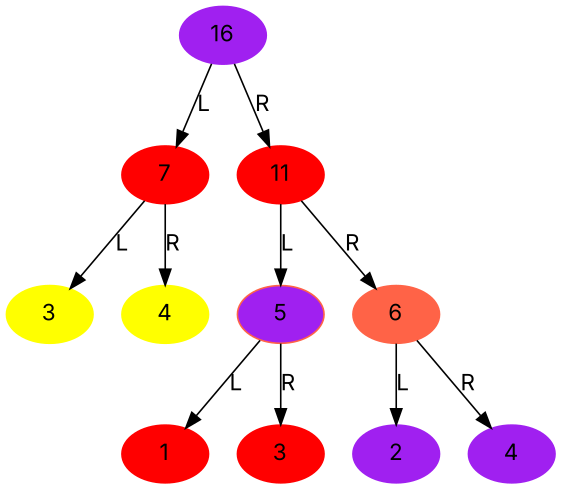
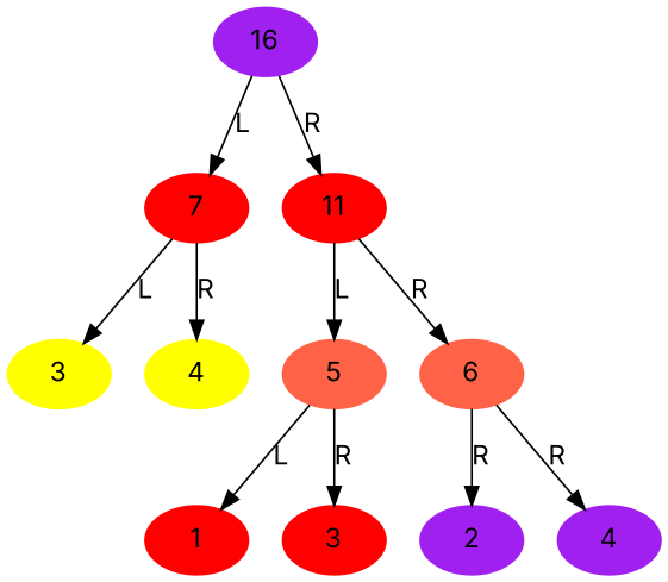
  digraph {
    fontname=Inter
    node [color=red fontname=Inter style=filled]
    edge [fontname=Inter]
    n1 [color=purple label=16]
    n2 [label=7]
    n3 [label=11]
    n4 [color=yellow label=3]
    n5 [color=yellow label=4]
-   n6 [color=tomato label=5 fillcolor=purple]
+   n6 [color=tomato label=5]
    n7 [color=tomato label=6]
    n8 [label=1]
    n9 [label=3]
    n10 [color=purple label=2]
    n11 [color=purple label=4]
    n1 -> n2 [label=L]
    n1 -> n3 [label=R]
    n2 -> n4 [label=L]
    n2 -> n5 [label=R]
    n3 -> n6 [label=L]
    n3 -> n7 [label=R]
    n6 -> n8 [label=L]
    n6 -> n9 [label=R]
-   n7 -> n10 [label=L]
+   n7 -> n10 [label=R]
    n7 -> n11 [label=R]
  }
